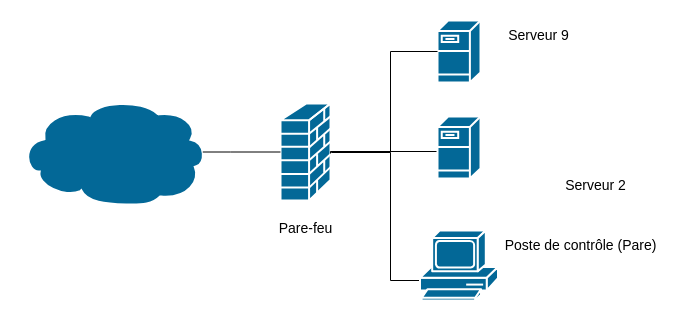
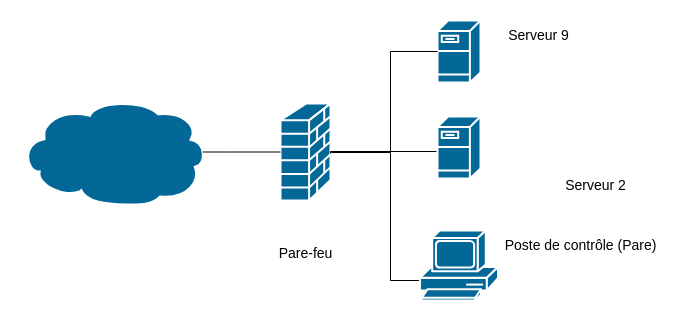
  <mxCell id="0" />
  <mxCell id="1" parent="0" />
  <mxCell id="2" value="" style="edgeStyle=orthogonalEdgeStyle;rounded=0;orthogonalLoop=1;jettySize=auto;html=1;endArrow=none;endFill=0;strokeColor=#000000;" parent="1" edge="1" target="3"><mxGeometry relative="1" as="geometry"><mxPoint x="425" y="280" as="sourcePoint" /><mxPoint x="330" y="153" as="targetPoint" /><Array as="points"><mxPoint x="390" y="280" /><mxPoint x="390" y="152" /></Array></mxGeometry></mxCell>
  <mxCell id="3" value="" style="shape=mxgraph.cisco.security.firewall;sketch=0;html=1;pointerEvents=1;dashed=0;fillColor=#036897;strokeColor=#ffffff;strokeWidth=2;verticalLabelPosition=bottom;verticalAlign=top;align=center;outlineConnect=0;" parent="1" vertex="1"><mxGeometry x="280" y="103" width="50" height="97" as="geometry" /></mxCell>
  <mxCell id="4" value="" style="edgeStyle=orthogonalEdgeStyle;rounded=0;orthogonalLoop=1;jettySize=auto;html=1;endArrow=none;endFill=0;strokeColor=#000000;" parent="1" edge="1"><mxGeometry relative="1" as="geometry"><mxPoint x="437" y="151" as="sourcePoint" /><mxPoint x="330" y="153" as="targetPoint" /><Array as="points"><mxPoint x="330" y="151" /></Array></mxGeometry></mxCell>
  <mxCell id="5" value="" style="shape=mxgraph.cisco.servers.fileserver;sketch=0;html=1;pointerEvents=1;dashed=0;fillColor=#036897;strokeColor=#ffffff;strokeWidth=2;verticalLabelPosition=bottom;verticalAlign=top;align=center;outlineConnect=0;" parent="1" vertex="1"><mxGeometry x="437" y="20" width="43" height="62" as="geometry" /></mxCell>
  <mxCell id="6" value="" style="shape=mxgraph.cisco.servers.fileserver;sketch=0;html=1;pointerEvents=1;dashed=0;fillColor=#036897;strokeColor=#ffffff;strokeWidth=2;verticalLabelPosition=bottom;verticalAlign=top;align=center;outlineConnect=0;" parent="1" vertex="1"><mxGeometry x="437" y="116" width="43" height="62" as="geometry" /></mxCell>
  <mxCell id="7" value="" style="shape=mxgraph.cisco.computers_and_peripherals.pc;sketch=0;html=1;pointerEvents=1;dashed=0;fillColor=#036897;strokeColor=#ffffff;strokeWidth=2;verticalLabelPosition=bottom;verticalAlign=top;align=center;outlineConnect=0;" parent="1" vertex="1"><mxGeometry x="419.5" y="230" width="78" height="70" as="geometry" /></mxCell>
  <mxCell id="8" value="" style="shape=mxgraph.cisco.storage.cloud;sketch=0;html=1;pointerEvents=1;fillColor=#036897;strokeColor=#ffffff;strokeWidth=2;verticalLabelPosition=bottom;verticalAlign=top;align=center;outlineConnect=0;" parent="1" vertex="1"><mxGeometry x="20" y="98.5" width="186" height="106" as="geometry" /></mxCell>
  <mxCell id="9" value="" style="edgeStyle=orthogonalEdgeStyle;rounded=0;orthogonalLoop=1;jettySize=auto;html=1;endArrow=none;endFill=0;strokeColor=#000000;entryX=1;entryY=0.5;entryDx=0;entryDy=0;entryPerimeter=0;" parent="1" source="5" edge="1" target="3"><mxGeometry relative="1" as="geometry"><mxPoint x="330" y="185" as="targetPoint" /><Array as="points"><mxPoint x="390" y="51" /><mxPoint x="390" y="152" /></Array></mxGeometry></mxCell>
  <mxCell id="10" value="" style="edgeStyle=orthogonalEdgeStyle;rounded=0;orthogonalLoop=1;jettySize=auto;html=1;endArrow=none;endFill=0;exitX=0;exitY=0.5;exitDx=0;exitDy=0;exitPerimeter=0;entryX=0.98;entryY=0.5;entryDx=0;entryDy=0;entryPerimeter=0;strokeColor=#000000;" parent="1" source="3" target="8" edge="1"><mxGeometry relative="1" as="geometry"><mxPoint x="265" y="353" as="sourcePoint" /><mxPoint x="220" y="153" as="targetPoint" /><Array as="points"><mxPoint x="230" y="152" /><mxPoint x="230" y="152" /></Array></mxGeometry></mxCell>
- <mxCell id="11" value="&lt;font color=&quot;#000000&quot; style=&quot;font-size: 14px;&quot;&gt;Pare-feu&lt;/font&gt;" style="text;html=1;align=center;verticalAlign=middle;resizable=0;points=[];autosize=1;strokeColor=none;fillColor=none;" parent="1" vertex="1"><mxGeometry x="265" y="213" width="80" height="30" as="geometry" /></mxCell>
+ <mxCell id="11" value="&lt;font color=&quot;#000000&quot; style=&quot;font-size: 14px;&quot;&gt;Pare-feu&lt;/font&gt;" style="text;html=1;align=center;verticalAlign=middle;resizable=0;points=[];autosize=1;strokeColor=none;fillColor=none;" parent="1" vertex="1"><mxGeometry x="265" y="238" width="80" height="30" as="geometry" /></mxCell>
  <mxCell id="12" value="&lt;font color=&quot;#000000&quot; style=&quot;font-size: 14px;&quot;&gt;Serveur 9&lt;/font&gt;" style="text;html=1;align=center;verticalAlign=middle;resizable=0;points=[];autosize=1;strokeColor=none;fillColor=none;" parent="1" vertex="1"><mxGeometry x="497.5" y="20" width="80" height="30" as="geometry" /></mxCell>
  <mxCell id="13" value="&lt;font color=&quot;#000000&quot; style=&quot;font-size: 14px;&quot;&gt;Serveur 2&lt;/font&gt;" style="text;html=1;align=center;verticalAlign=middle;resizable=0;points=[];autosize=1;" parent="1" vertex="1"><mxGeometry x="555" y="170" width="80" height="30" as="geometry" /></mxCell>
  <mxCell id="14" value="&lt;font color=&quot;#000000&quot; style=&quot;font-size: 14px;&quot;&gt;Poste de contrôle (Pare)&lt;/font&gt;" style="text;html=1;align=center;verticalAlign=middle;resizable=0;points=[];autosize=1;strokeColor=none;fillColor=none;" parent="1" vertex="1"><mxGeometry x="490" y="230" width="180" height="30" as="geometry" /></mxCell>
